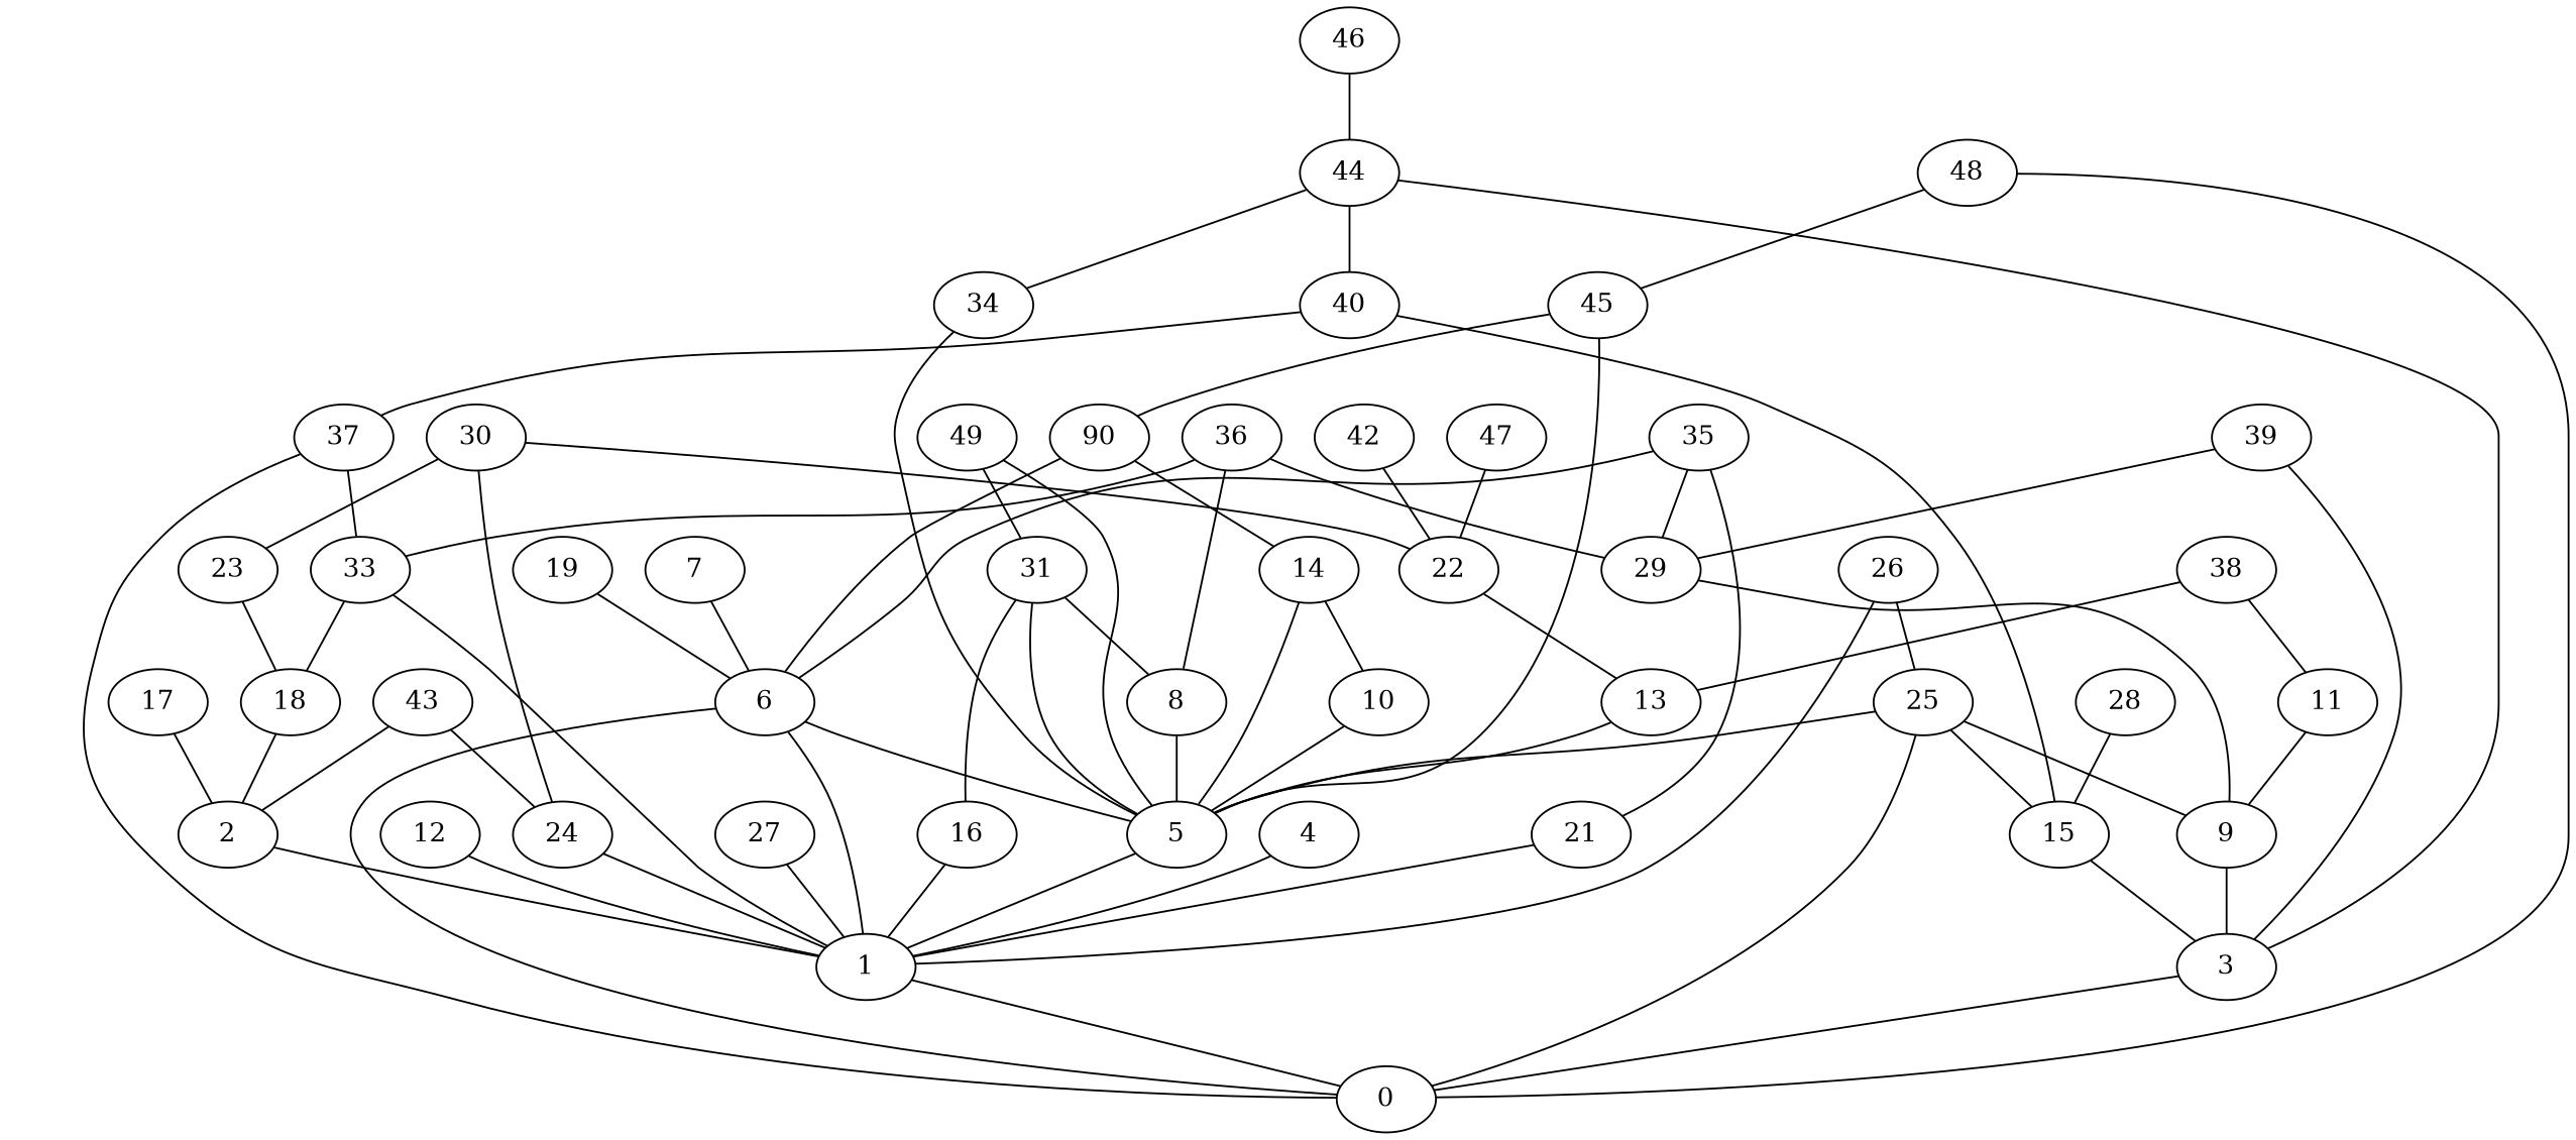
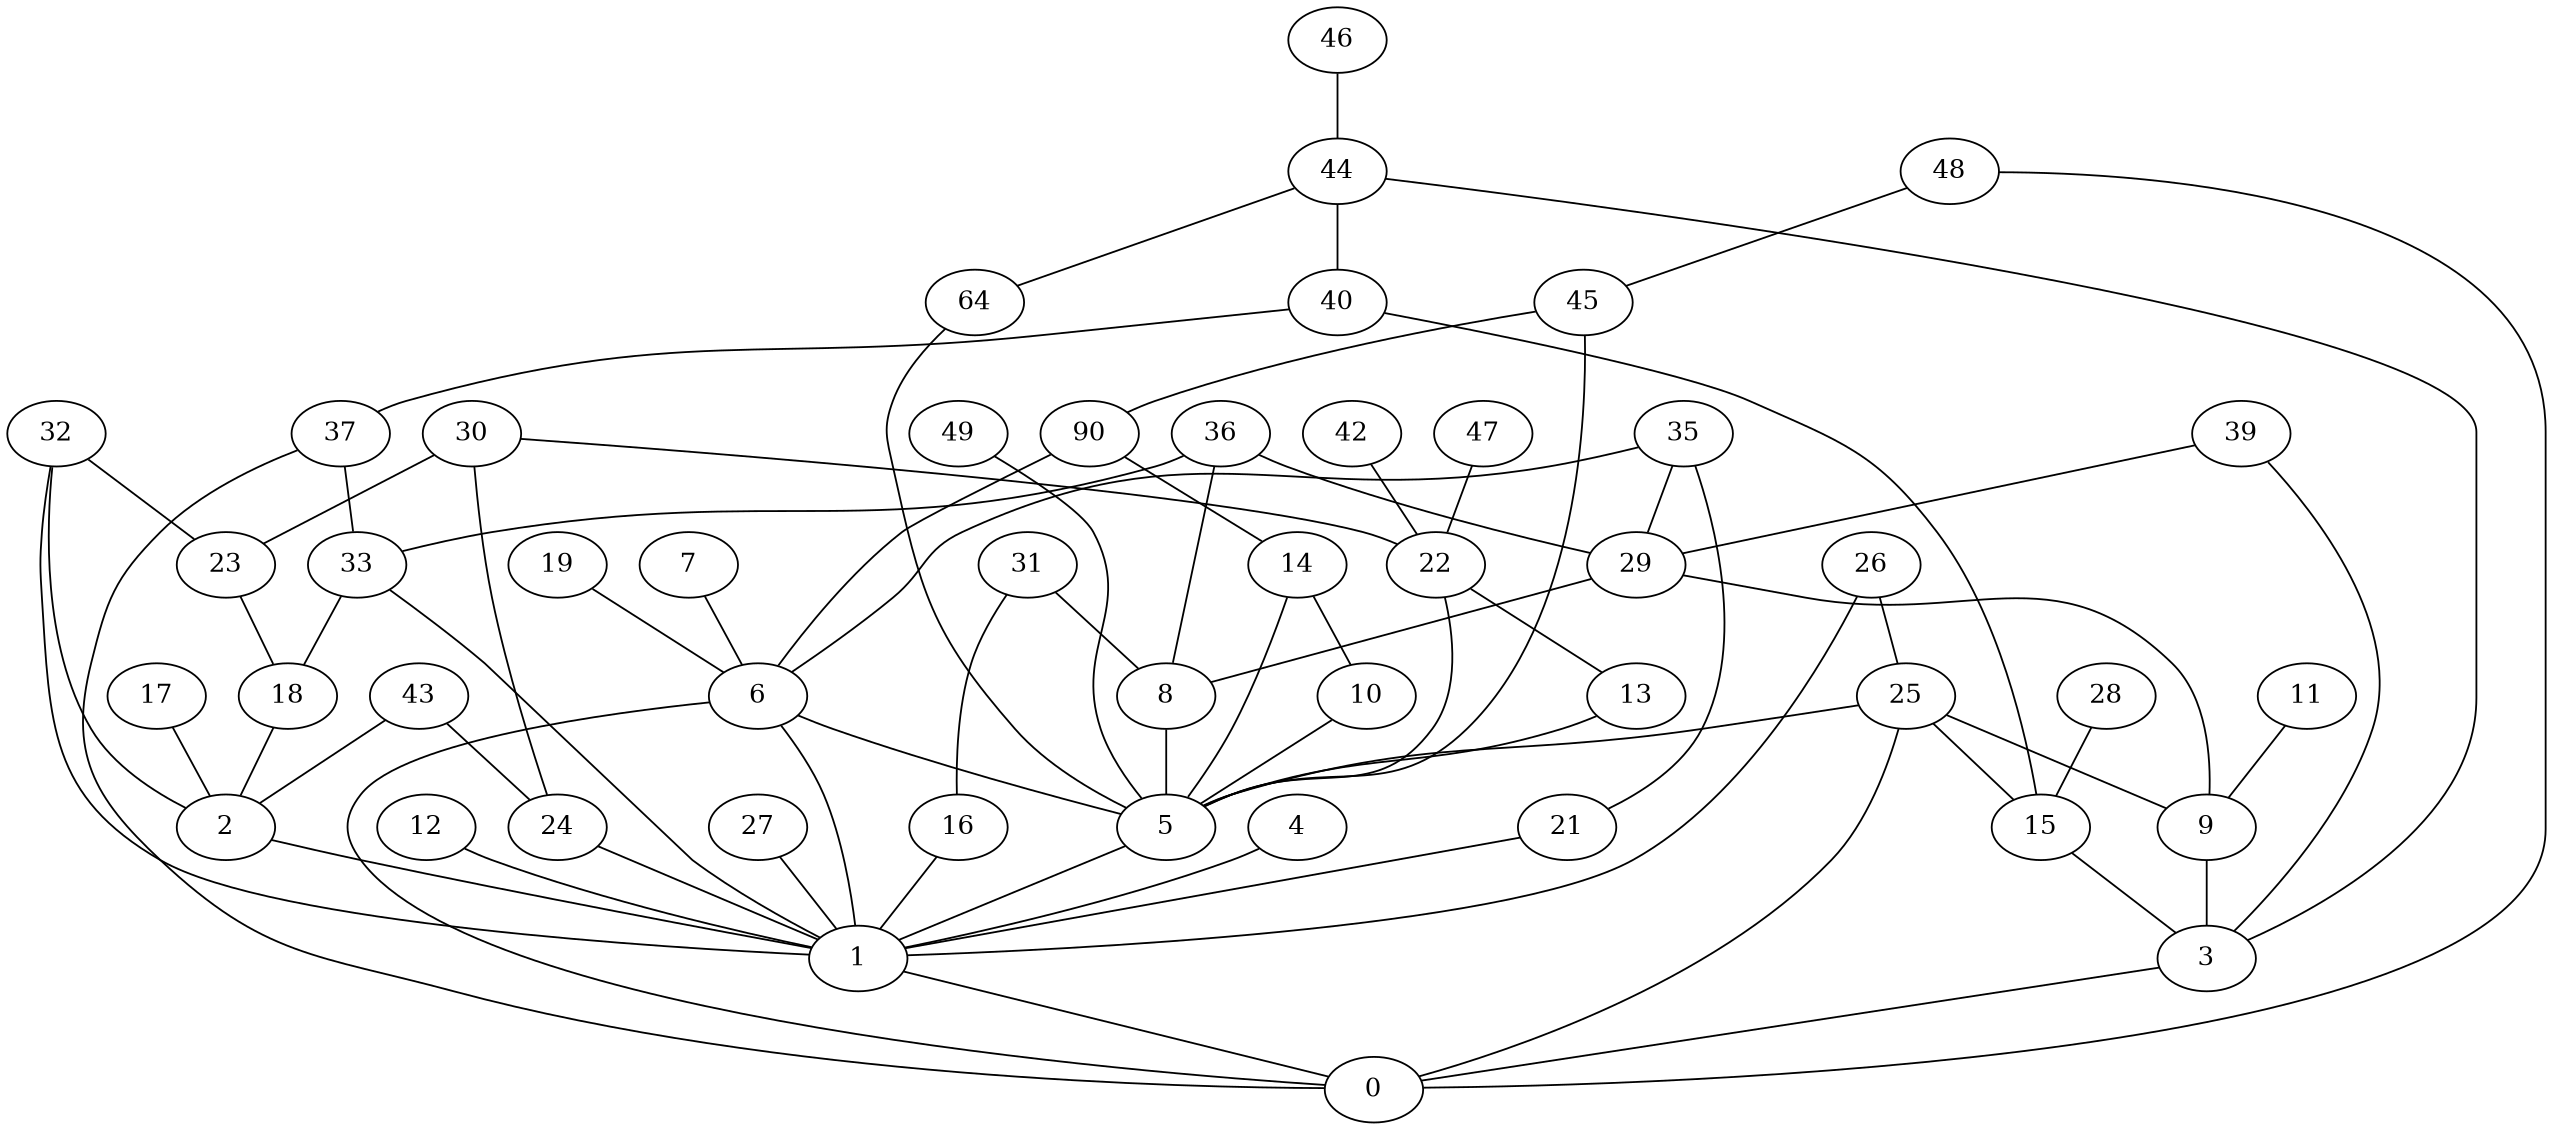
  graph {
    1
    0
    2
    3
    4
    5
    6
    7
    8
    9
    10
    11
    12
    13
    14
    15
    16
    17
    18
    19
    n21 [label=90]
    21
    22
    23
    24
    25
    26
    27
    28
    29
    30
    31
+   32
    33
-   34
+   34 [label=64]
    35
    36
    37
-   38
    39
    40
    42
    43
    44
    45
    46
    47
    48
    49
    1 -- 0
    2 -- 1
    3 -- 0
    4 -- 1
    5 -- 1
    6 -- 1
    6 -- 0
    6 -- 5
    7 -- 6
    8 -- 5
    9 -- 3
    10 -- 5
    11 -- 9
    12 -- 1
    13 -- 5
    14 -- 5
    14 -- 10
    15 -- 3
    16 -- 1
    17 -- 2
    18 -- 2
    19 -- 6
    n21 -- 6
    n21 -- 14
    21 -- 1
    22 -- 13
    23 -- 18
    24 -- 1
    25 -- 0
    25 -- 5
    25 -- 9
    25 -- 15
    26 -- 1
    26 -- 25
    27 -- 1
    28 -- 15
+   29 -- 8
    29 -- 9
    30 -- 22
    30 -- 23
    30 -- 24
-   31 -- 5
+   22 -- 5
    31 -- 8
    31 -- 16
+   32 -- 1
+   32 -- 2
+   32 -- 23
    33 -- 1
    33 -- 18
    34 -- 5
    35 -- 6
    35 -- 21
    35 -- 29
    36 -- 8
    36 -- 29
    36 -- 33
    37 -- 0
    37 -- 33
-   38 -- 11
-   38 -- 13
    39 -- 3
    39 -- 29
    40 -- 15
    40 -- 37
    42 -- 22
    43 -- 2
    43 -- 24
    44 -- 3
    44 -- 34
    44 -- 40
    45 -- 5
    45 -- n21
    46 -- 44
    47 -- 22
    48 -- 0
    48 -- 45
    49 -- 5
-   49 -- 31
  }
